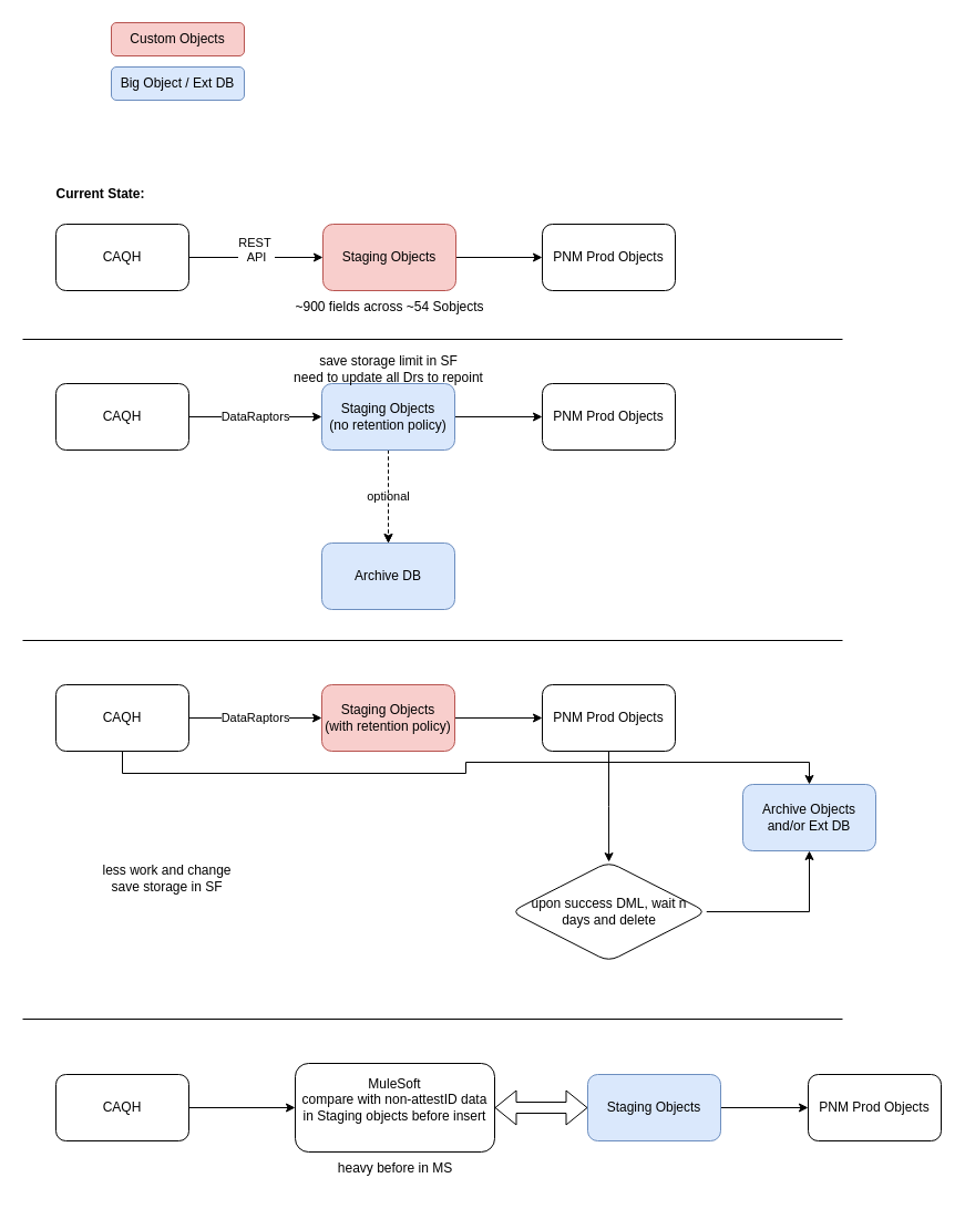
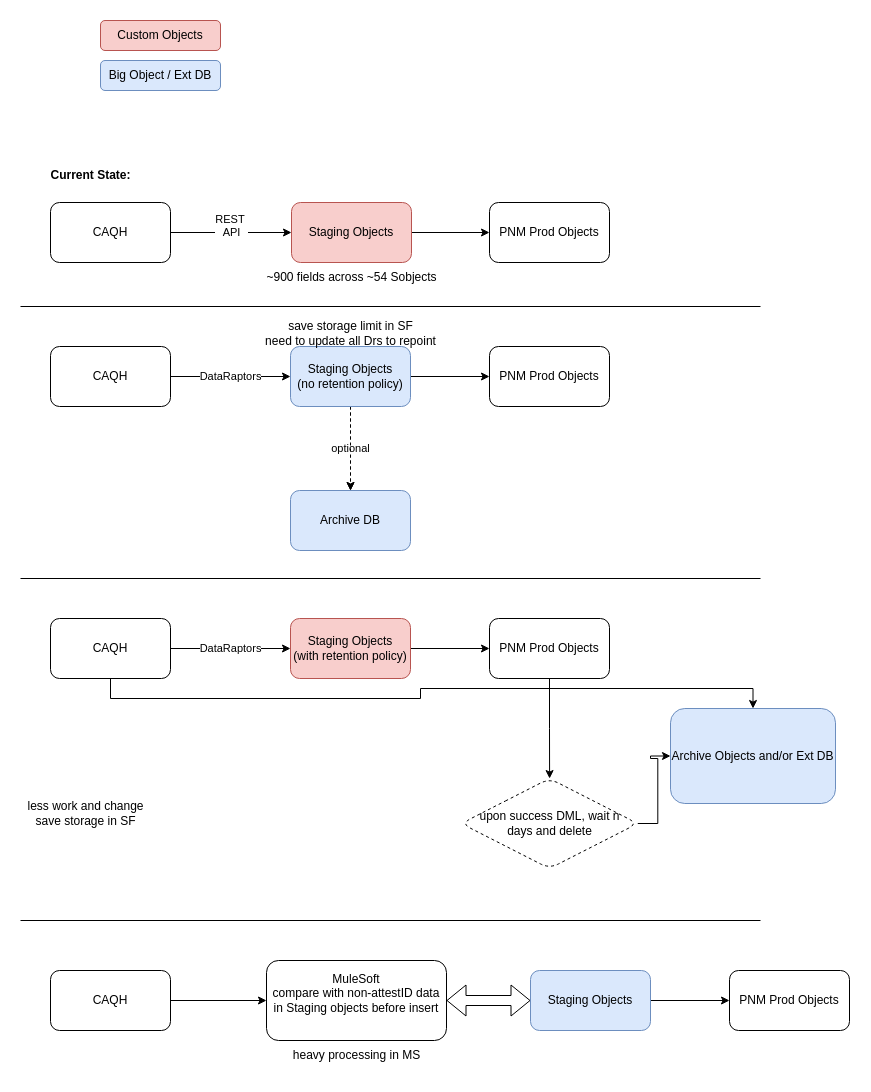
  <mxCell id="0" />
  <mxCell id="1" parent="0" />
  <mxCell id="2" value="REST&amp;nbsp;&lt;div&gt;API&lt;div&gt;&lt;br&gt;&lt;/div&gt;&lt;/div&gt;" style="edgeStyle=orthogonalEdgeStyle;rounded=0;orthogonalLoop=1;jettySize=auto;html=1;" parent="1" source="3" target="5" edge="1"><mxGeometry relative="1" as="geometry" /></mxCell>
  <mxCell id="3" value="CAQH" style="rounded=1;whiteSpace=wrap;html=1;" parent="1" vertex="1"><mxGeometry x="50" y="202" width="120" height="60" as="geometry" /></mxCell>
  <mxCell id="4" style="edgeStyle=orthogonalEdgeStyle;rounded=0;orthogonalLoop=1;jettySize=auto;html=1;exitX=1;exitY=0.5;exitDx=0;exitDy=0;entryX=0;entryY=0.5;entryDx=0;entryDy=0;" parent="1" source="5" target="6" edge="1"><mxGeometry relative="1" as="geometry" /></mxCell>
  <mxCell id="5" value="Staging Objects" style="whiteSpace=wrap;html=1;rounded=1;fillColor=#f8cecc;strokeColor=#b85450;" parent="1" vertex="1"><mxGeometry x="291" y="202" width="120" height="60" as="geometry" /></mxCell>
  <mxCell id="6" value="PNM Prod Objects" style="whiteSpace=wrap;html=1;rounded=1;" parent="1" vertex="1"><mxGeometry x="489" y="202" width="120" height="60" as="geometry" /></mxCell>
  <mxCell id="7" value="" style="endArrow=none;html=1;rounded=0;" parent="1" edge="1"><mxGeometry width="50" height="50" relative="1" as="geometry"><mxPoint x="20" y="306" as="sourcePoint" /><mxPoint x="760" y="306" as="targetPoint" /></mxGeometry></mxCell>
  <mxCell id="8" value="DataRaptors" style="edgeStyle=orthogonalEdgeStyle;rounded=0;orthogonalLoop=1;jettySize=auto;html=1;" parent="1" source="9" target="13" edge="1"><mxGeometry relative="1" as="geometry"><mxPoint as="offset" /></mxGeometry></mxCell>
  <mxCell id="9" value="CAQH" style="rounded=1;whiteSpace=wrap;html=1;" parent="1" vertex="1"><mxGeometry x="50" y="346" width="120" height="60" as="geometry" /></mxCell>
  <mxCell id="10" value="" style="edgeStyle=orthogonalEdgeStyle;rounded=0;orthogonalLoop=1;jettySize=auto;html=1;" parent="1" source="13" target="14" edge="1"><mxGeometry relative="1" as="geometry" /></mxCell>
  <mxCell id="11" value="optional" style="edgeStyle=orthogonalEdgeStyle;rounded=0;orthogonalLoop=1;jettySize=auto;html=1;entryX=0.5;entryY=0;entryDx=0;entryDy=0;dashed=1;" edge="1" parent="1" source="13" target="37"><mxGeometry relative="1" as="geometry" /></mxCell>
  <mxCell id="12" value="" style="edgeStyle=orthogonalEdgeStyle;rounded=0;orthogonalLoop=1;jettySize=auto;html=1;dashed=1;" edge="1" parent="1" source="13" target="37"><mxGeometry relative="1" as="geometry" /></mxCell>
  <mxCell id="13" value="Staging Objects&lt;div&gt;(no retention policy)&lt;/div&gt;" style="whiteSpace=wrap;html=1;rounded=1;fillColor=#dae8fc;strokeColor=#6c8ebf;" parent="1" vertex="1"><mxGeometry x="290" y="346" width="120" height="60" as="geometry" /></mxCell>
  <mxCell id="14" value="PNM Prod Objects" style="whiteSpace=wrap;html=1;rounded=1;" parent="1" vertex="1"><mxGeometry x="489" y="346" width="120" height="60" as="geometry" /></mxCell>
  <mxCell id="15" value="Custom Objects" style="rounded=1;whiteSpace=wrap;html=1;fillColor=#f8cecc;strokeColor=#b85450;" parent="1" vertex="1"><mxGeometry x="100" y="20" width="120" height="30" as="geometry" /></mxCell>
  <mxCell id="16" value="Big Object / Ext DB" style="rounded=1;whiteSpace=wrap;html=1;fillColor=#dae8fc;strokeColor=#6c8ebf;" parent="1" vertex="1"><mxGeometry x="100" y="60" width="120" height="30" as="geometry" /></mxCell>
  <mxCell id="17" value="" style="endArrow=none;html=1;rounded=0;" parent="1" edge="1"><mxGeometry width="50" height="50" relative="1" as="geometry"><mxPoint x="20" y="578" as="sourcePoint" /><mxPoint x="760" y="578" as="targetPoint" /></mxGeometry></mxCell>
  <mxCell id="18" value="DataRaptors" style="edgeStyle=orthogonalEdgeStyle;rounded=0;orthogonalLoop=1;jettySize=auto;html=1;" parent="1" source="20" target="22" edge="1"><mxGeometry relative="1" as="geometry"><mxPoint as="offset" /></mxGeometry></mxCell>
  <mxCell id="19" style="edgeStyle=orthogonalEdgeStyle;rounded=0;orthogonalLoop=1;jettySize=auto;html=1;exitX=0.5;exitY=1;exitDx=0;exitDy=0;" edge="1" parent="1" source="20" target="27"><mxGeometry relative="1" as="geometry" /></mxCell>
  <mxCell id="20" value="CAQH" style="rounded=1;whiteSpace=wrap;html=1;" parent="1" vertex="1"><mxGeometry x="50" y="618" width="120" height="60" as="geometry" /></mxCell>
  <mxCell id="21" value="" style="edgeStyle=orthogonalEdgeStyle;rounded=0;orthogonalLoop=1;jettySize=auto;html=1;" parent="1" source="22" target="24" edge="1"><mxGeometry relative="1" as="geometry" /></mxCell>
  <mxCell id="22" value="Staging Objects&lt;div&gt;(with retention policy)&lt;/div&gt;" style="whiteSpace=wrap;html=1;rounded=1;fillColor=#f8cecc;strokeColor=#b85450;" parent="1" vertex="1"><mxGeometry x="290" y="618" width="120" height="60" as="geometry" /></mxCell>
  <mxCell id="23" value="" style="edgeStyle=orthogonalEdgeStyle;rounded=0;orthogonalLoop=1;jettySize=auto;html=1;exitX=0.5;exitY=1;exitDx=0;exitDy=0;" parent="1" source="24" target="26" edge="1"><mxGeometry relative="1" as="geometry" /></mxCell>
  <mxCell id="24" value="PNM Prod Objects" style="whiteSpace=wrap;html=1;rounded=1;" parent="1" vertex="1"><mxGeometry x="489" y="618" width="120" height="60" as="geometry" /></mxCell>
  <mxCell id="25" style="edgeStyle=orthogonalEdgeStyle;rounded=0;orthogonalLoop=1;jettySize=auto;html=1;" parent="1" source="26" target="27" edge="1"><mxGeometry relative="1" as="geometry" /></mxCell>
- <mxCell id="26" value="upon success DML, wait n days&amp;nbsp;&lt;span style=&quot;background-color: initial;&quot;&gt;and delete&lt;/span&gt;" style="rhombus;whiteSpace=wrap;html=1;rounded=1;" parent="1" vertex="1"><mxGeometry x="460.75" y="778" width="176.5" height="90" as="geometry" /></mxCell>
- <mxCell id="27" value="Archive Objects and/or Ext DB" style="whiteSpace=wrap;html=1;rounded=1;fillColor=#dae8fc;strokeColor=#6c8ebf;" parent="1" vertex="1"><mxGeometry x="670" y="708" width="120" height="60" as="geometry" /></mxCell>
+ <mxCell id="26" value="upon success DML, wait n days&amp;nbsp;&lt;span style=&quot;background-color: initial;&quot;&gt;and delete&lt;/span&gt;" style="rhombus;whiteSpace=wrap;html=1;rounded=1;dashed=1;" parent="1" vertex="1"><mxGeometry x="460.75" y="778" width="176.5" height="90" as="geometry" /></mxCell>
+ <mxCell id="27" value="Archive Objects and/or Ext DB" style="whiteSpace=wrap;html=1;rounded=1;fillColor=#dae8fc;strokeColor=#6c8ebf;" parent="1" vertex="1"><mxGeometry x="670" y="708" width="165" height="95" as="geometry" /></mxCell>
  <mxCell id="28" value="Current State:" style="text;html=1;align=center;verticalAlign=middle;resizable=0;points=[];autosize=1;strokeColor=none;fillColor=none;fontStyle=1" parent="1" vertex="1"><mxGeometry x="40" y="160" width="100" height="30" as="geometry" /></mxCell>
  <mxCell id="29" value="~900 fields across ~54 Sobjects" style="text;html=1;align=center;verticalAlign=middle;resizable=0;points=[];autosize=1;strokeColor=none;fillColor=none;" parent="1" vertex="1"><mxGeometry x="256" y="262" width="190" height="30" as="geometry" /></mxCell>
  <mxCell id="30" style="edgeStyle=orthogonalEdgeStyle;rounded=0;orthogonalLoop=1;jettySize=auto;html=1;" edge="1" parent="1" source="31" target="35"><mxGeometry relative="1" as="geometry" /></mxCell>
  <mxCell id="31" value="CAQH" style="rounded=1;whiteSpace=wrap;html=1;" vertex="1" parent="1"><mxGeometry x="50" y="970" width="120" height="60" as="geometry" /></mxCell>
  <mxCell id="32" value="" style="edgeStyle=orthogonalEdgeStyle;rounded=0;orthogonalLoop=1;jettySize=auto;html=1;" edge="1" parent="1" source="33" target="34"><mxGeometry relative="1" as="geometry" /></mxCell>
  <mxCell id="33" value="Staging Objects" style="whiteSpace=wrap;html=1;rounded=1;fillColor=#dae8fc;strokeColor=#6c8ebf;" vertex="1" parent="1"><mxGeometry x="530" y="970" width="120" height="60" as="geometry" /></mxCell>
  <mxCell id="34" value="PNM Prod Objects" style="whiteSpace=wrap;html=1;rounded=1;" vertex="1" parent="1"><mxGeometry x="729" y="970" width="120" height="60" as="geometry" /></mxCell>
  <mxCell id="35" value="MuleSoft&lt;div&gt;compare with non-attestID data in Staging objects before insert&lt;/div&gt;&lt;div&gt;&lt;br&gt;&lt;/div&gt;" style="rounded=1;whiteSpace=wrap;html=1;" vertex="1" parent="1"><mxGeometry x="266" y="960" width="180" height="80" as="geometry" /></mxCell>
  <mxCell id="36" value="" style="shape=flexArrow;endArrow=classic;startArrow=classic;html=1;rounded=0;exitX=1;exitY=0.5;exitDx=0;exitDy=0;" edge="1" parent="1" source="35" target="33"><mxGeometry width="100" height="100" relative="1" as="geometry"><mxPoint x="380" y="1090" as="sourcePoint" /><mxPoint x="480" y="990" as="targetPoint" /></mxGeometry></mxCell>
  <mxCell id="37" value="Archive DB" style="whiteSpace=wrap;html=1;fillColor=#dae8fc;strokeColor=#6c8ebf;rounded=1;" vertex="1" parent="1"><mxGeometry x="290" y="490" width="120" height="60" as="geometry" /></mxCell>
  <mxCell id="38" value="save storage limit in SF&lt;div&gt;need to update all Drs to repoint&lt;/div&gt;" style="text;html=1;align=center;verticalAlign=middle;resizable=0;points=[];autosize=1;strokeColor=none;fillColor=none;" vertex="1" parent="1"><mxGeometry x="255" y="313" width="190" height="40" as="geometry" /></mxCell>
- <mxCell id="39" value="heavy before in MS" style="text;html=1;align=center;verticalAlign=middle;resizable=0;points=[];autosize=1;strokeColor=none;fillColor=none;" vertex="1" parent="1"><mxGeometry x="281" y="1040" width="150" height="30" as="geometry" /></mxCell>
+ <mxCell id="39" value="heavy processing in MS" style="text;html=1;align=center;verticalAlign=middle;resizable=0;points=[];autosize=1;strokeColor=none;fillColor=none;" vertex="1" parent="1"><mxGeometry x="281" y="1040" width="150" height="30" as="geometry" /></mxCell>
  <mxCell id="40" value="" style="endArrow=none;html=1;rounded=0;" edge="1" parent="1"><mxGeometry width="50" height="50" relative="1" as="geometry"><mxPoint x="20" y="920" as="sourcePoint" /><mxPoint x="760" y="920" as="targetPoint" /></mxGeometry></mxCell>
- <mxCell id="41" value="less work and change&lt;div&gt;save storage in SF&lt;/div&gt;" style="text;html=1;align=center;verticalAlign=middle;resizable=0;points=[];autosize=1;strokeColor=none;fillColor=none;" vertex="1" parent="1"><mxGeometry x="80" y="773" width="140" height="40" as="geometry" /></mxCell>
+ <mxCell id="41" value="less work and change&lt;div&gt;save storage in SF&lt;/div&gt;" style="text;html=1;align=center;verticalAlign=middle;resizable=0;points=[];autosize=1;strokeColor=none;fillColor=none;" vertex="1" parent="1"><mxGeometry x="15" y="793" width="140" height="40" as="geometry" /></mxCell>
